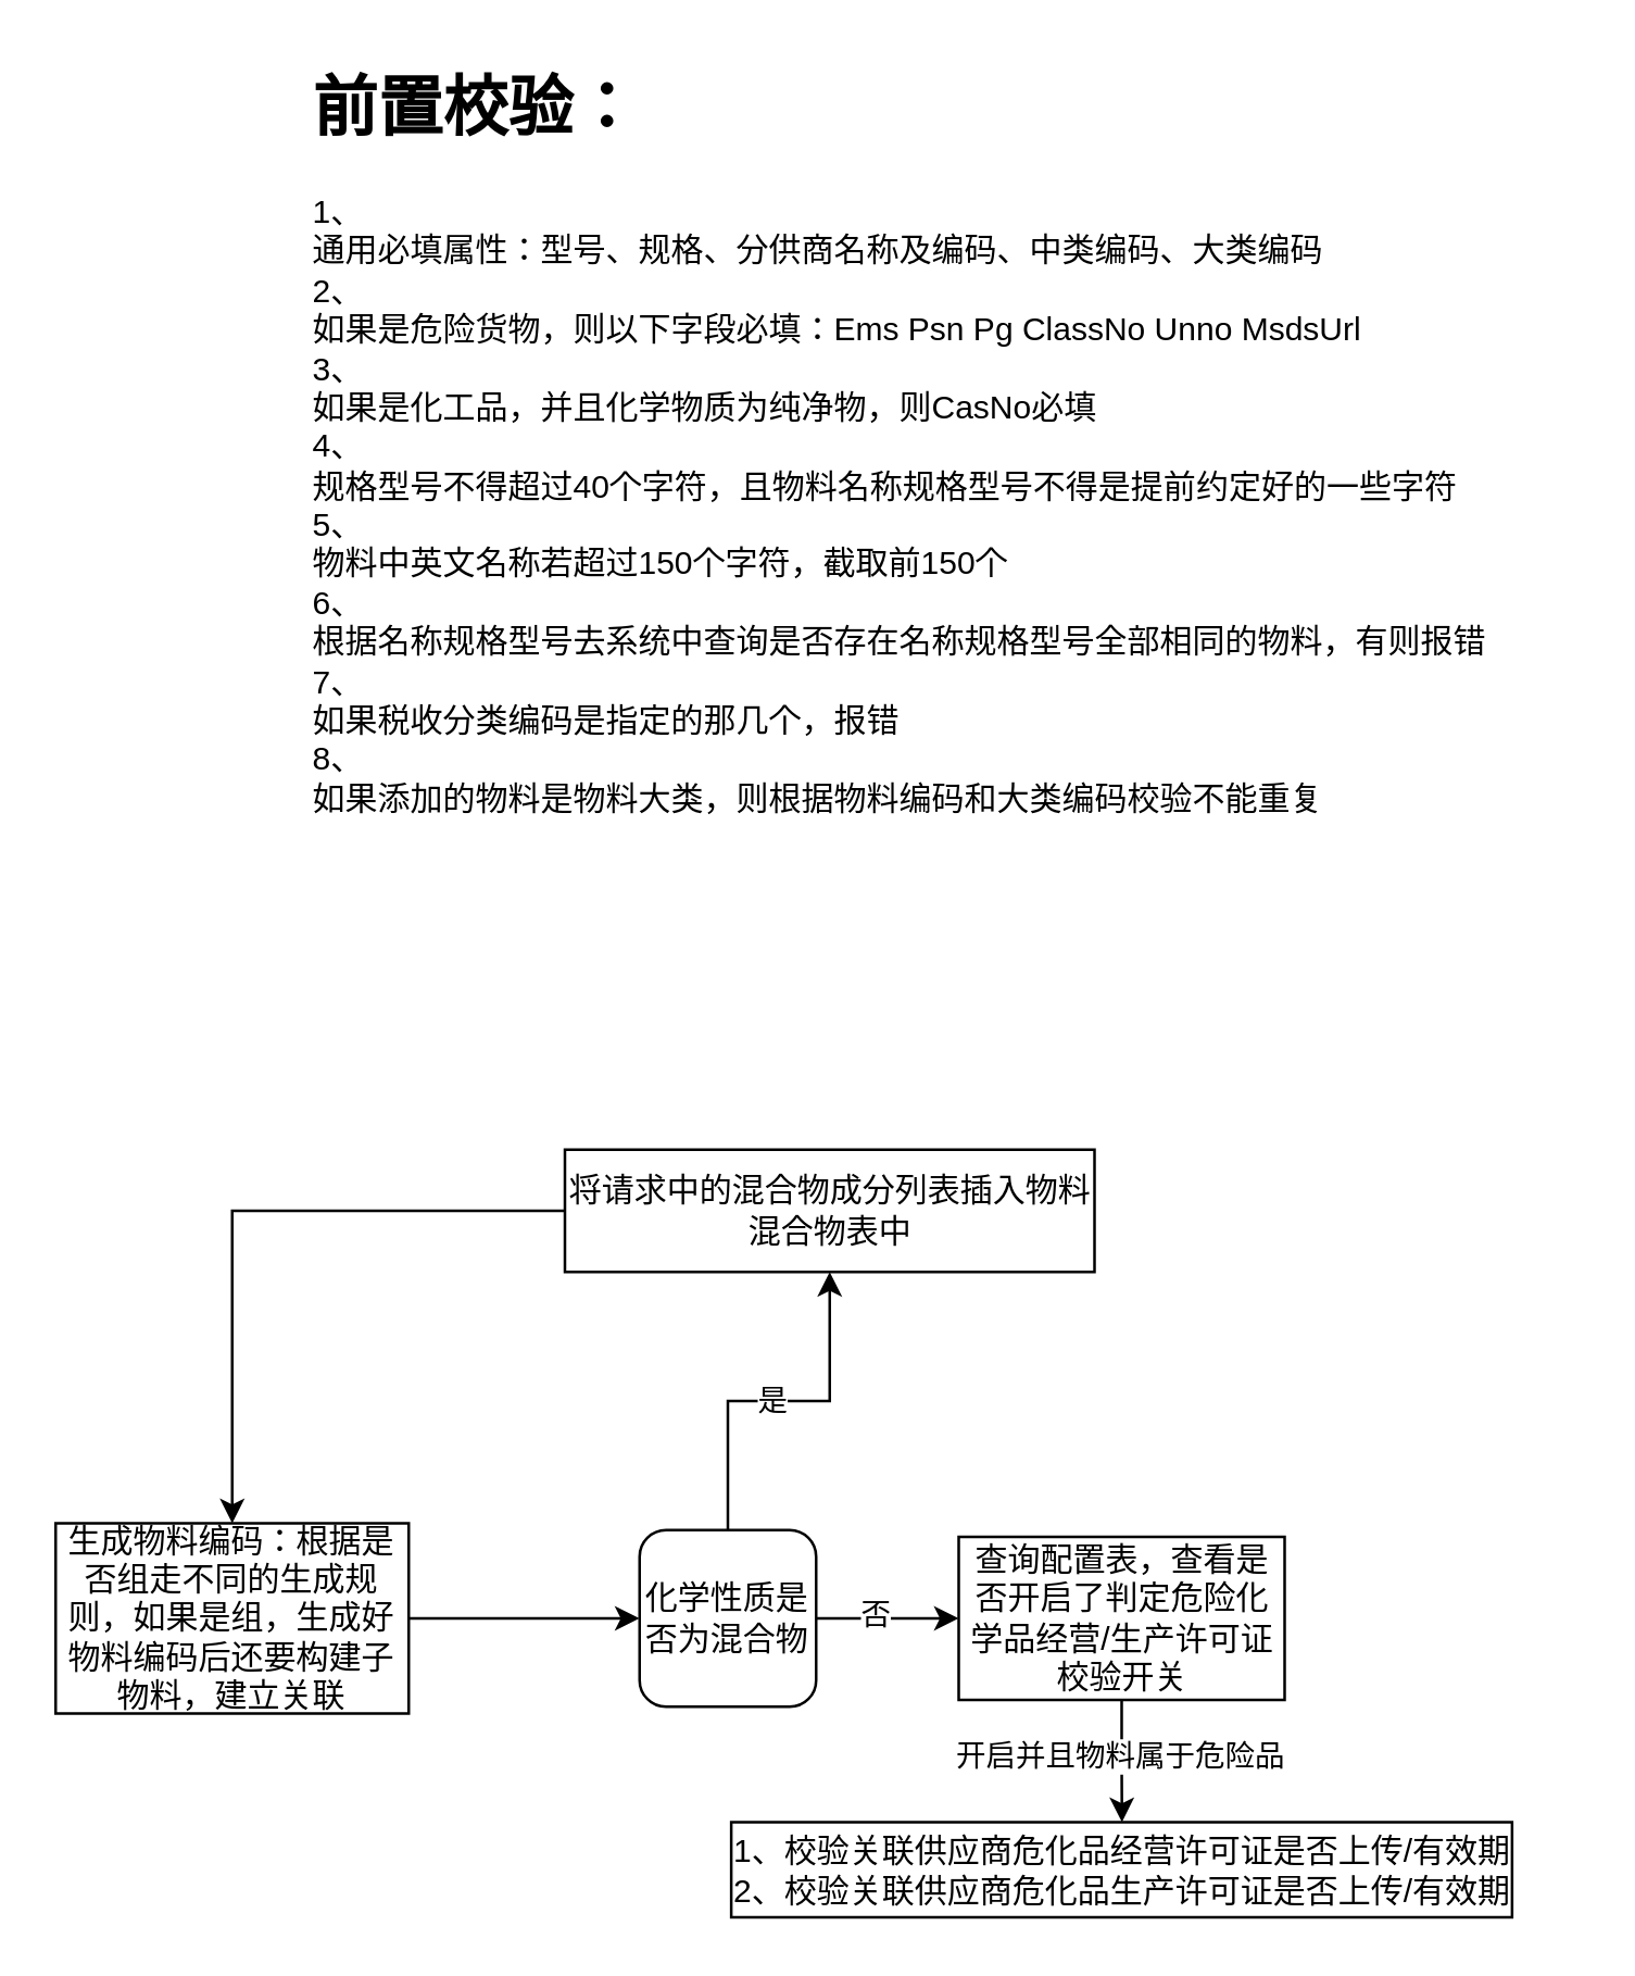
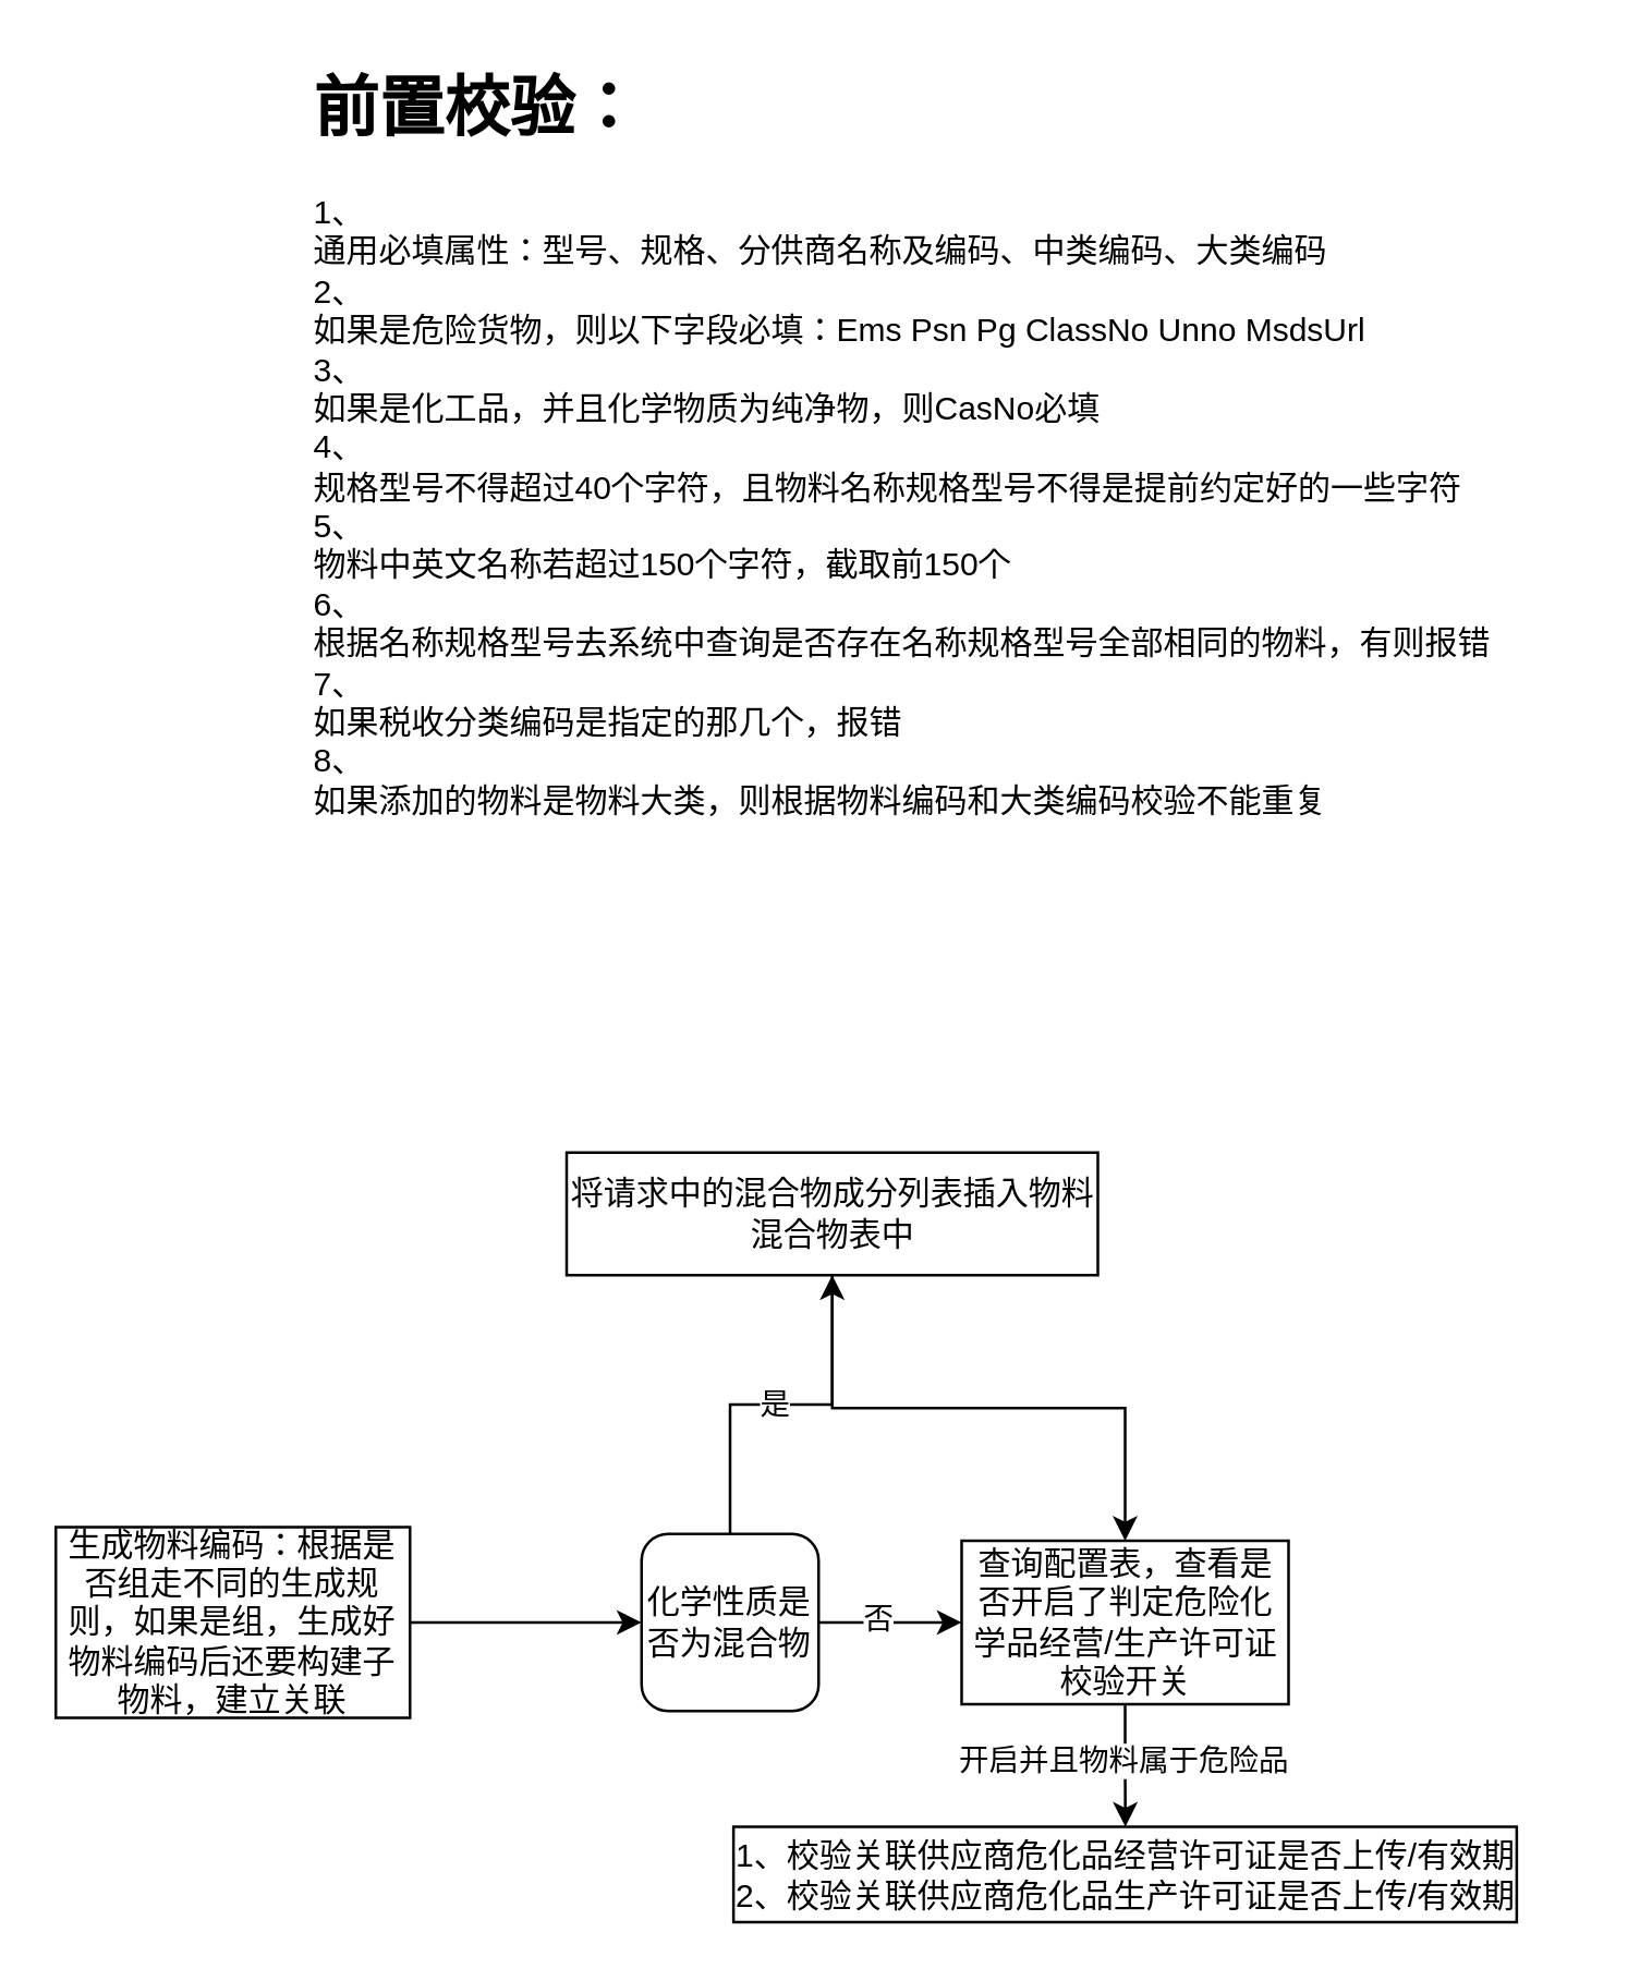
  <mxCell id="0" />
  <mxCell id="1" parent="0" />
  <mxCell id="2" value="&lt;h1&gt;前置校验：&lt;/h1&gt;&lt;div&gt;1、&lt;/div&gt;通用必填属性：型号、规格、分供商名称及编码、中类编码、大类编码&lt;div&gt;2、&lt;/div&gt;&lt;div&gt;如果是危险货物，则以下字段必填：Ems Psn Pg ClassNo Unno MsdsUrl&lt;/div&gt;&lt;div&gt;3、&lt;/div&gt;如果是化工品，并且化学物质为纯净物，则CasNo必填&lt;br&gt;4、&lt;br&gt;规格型号不得超过40个字符，且物料名称规格型号不得是提前约定好的一些字符&lt;br&gt;5、&lt;br&gt;物料中英文名称若超过150个字符，截取前150个&lt;br&gt;&lt;div style=&quot;border-color: var(--border-color);&quot;&gt;&lt;span style=&quot;background-color: initial;&quot;&gt;6、&lt;/span&gt;&lt;br&gt;&lt;/div&gt;根据名称规格型号去系统中查询是否存在名称规格型号全部相同的物料，有则报错&lt;br&gt;7、&lt;br&gt;如果税收分类编码是指定的那几个，报错&lt;br&gt;8、&lt;br&gt;如果添加的物料是物料大类，则根据物料编码和大类编码校验不能重复" style="text;html=1;strokeColor=none;fillColor=none;spacing=5;spacingTop=-20;whiteSpace=wrap;overflow=hidden;rounded=0;" vertex="1" parent="1"><mxGeometry x="110" y="20" width="470" height="370" as="geometry" /></mxCell>
  <mxCell id="3" value="" style="edgeStyle=orthogonalEdgeStyle;rounded=0;orthogonalLoop=1;jettySize=auto;html=1;" edge="1" parent="1" source="4" target="9"><mxGeometry relative="1" as="geometry" /></mxCell>
  <mxCell id="4" value="生成物料编码：根据是否组走不同的生成规则，如果是组，生成好物料编码后还要构建子物料，建立关联" style="rounded=0;whiteSpace=wrap;html=1;" vertex="1" parent="1"><mxGeometry x="20" y="560" width="130" height="70" as="geometry" /></mxCell>
  <mxCell id="5" value="" style="edgeStyle=orthogonalEdgeStyle;rounded=0;orthogonalLoop=1;jettySize=auto;html=1;" edge="1" parent="1" source="9" target="11"><mxGeometry relative="1" as="geometry" /></mxCell>
  <mxCell id="6" value="是" style="edgeLabel;html=1;align=center;verticalAlign=middle;resizable=0;points=[];" vertex="1" connectable="0" parent="5"><mxGeometry x="-0.054" y="1" relative="1" as="geometry"><mxPoint as="offset" /></mxGeometry></mxCell>
  <mxCell id="7" value="" style="edgeStyle=orthogonalEdgeStyle;rounded=0;orthogonalLoop=1;jettySize=auto;html=1;" edge="1" parent="1" source="9" target="14"><mxGeometry relative="1" as="geometry" /></mxCell>
  <mxCell id="8" value="否" style="edgeLabel;html=1;align=center;verticalAlign=middle;resizable=0;points=[];" vertex="1" connectable="0" parent="7"><mxGeometry x="-0.208" y="2" relative="1" as="geometry"><mxPoint as="offset" /></mxGeometry></mxCell>
  <mxCell id="9" value="化学性质是否为混合物" style="whiteSpace=wrap;html=1;rounded=1;" vertex="1" parent="1"><mxGeometry x="235" y="562.5" width="65" height="65" as="geometry" /></mxCell>
- <mxCell id="10" style="edgeStyle=orthogonalEdgeStyle;rounded=0;orthogonalLoop=1;jettySize=auto;html=1;" edge="1" parent="1" source="11" target="4"><mxGeometry relative="1" as="geometry" /></mxCell>
+ <mxCell id="10" style="edgeStyle=orthogonalEdgeStyle;rounded=0;orthogonalLoop=1;jettySize=auto;html=1;entryX=0.5;entryY=0;entryDx=0;entryDy=0;" edge="1" parent="1" source="11" target="14"><mxGeometry relative="1" as="geometry" /></mxCell>
  <mxCell id="11" value="将请求中的混合物成分列表插入物料混合物表中" style="whiteSpace=wrap;html=1;rounded=0;" vertex="1" parent="1"><mxGeometry x="207.5" y="422.5" width="195" height="45" as="geometry" /></mxCell>
  <mxCell id="12" value="" style="edgeStyle=orthogonalEdgeStyle;rounded=0;orthogonalLoop=1;jettySize=auto;html=1;" edge="1" parent="1" source="14" target="15"><mxGeometry relative="1" as="geometry" /></mxCell>
  <mxCell id="13" value="开启并且物料属于危险品" style="edgeLabel;html=1;align=center;verticalAlign=middle;resizable=0;points=[];" vertex="1" connectable="0" parent="12"><mxGeometry x="-0.1" y="-1" relative="1" as="geometry"><mxPoint as="offset" /></mxGeometry></mxCell>
  <mxCell id="14" value="查询配置表，查看是否开启了判定危险化学品经营/生产许可证校验开关" style="whiteSpace=wrap;html=1;rounded=0;" vertex="1" parent="1"><mxGeometry x="352.5" y="565" width="120" height="60" as="geometry" /></mxCell>
  <mxCell id="15" value="1、校验关联供应商危化品经营许可证是否上传/有效期&lt;br&gt;2、校验关联供应商危化品生产许可证是否上传/有效期" style="whiteSpace=wrap;html=1;rounded=0;" vertex="1" parent="1"><mxGeometry x="268.75" y="670" width="287.5" height="35" as="geometry" /></mxCell>
